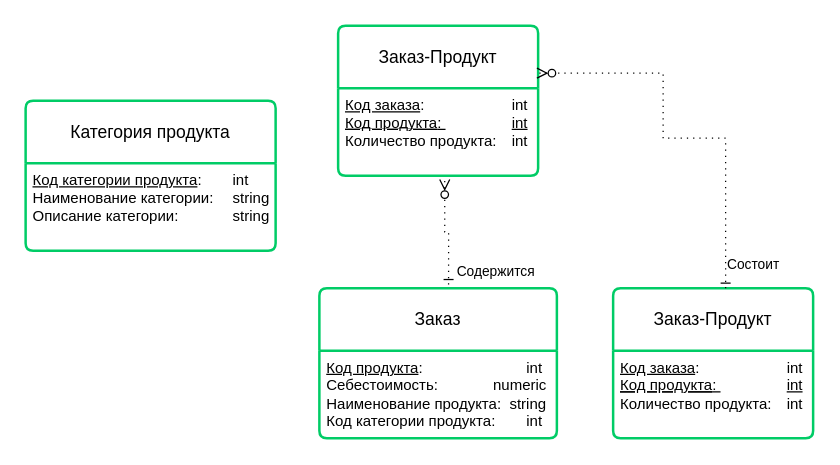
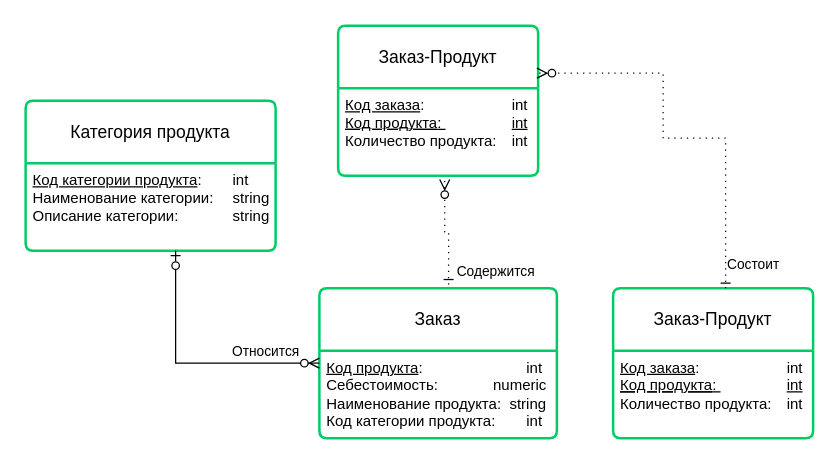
  <mxCell id="0" />
  <mxCell id="1" parent="0" />
  <mxCell id="2" value="Заказ-Продукт" style="swimlane;childLayout=stackLayout;horizontal=1;startSize=50;horizontalStack=0;rounded=1;fontSize=14;fontStyle=0;strokeWidth=2;resizeParent=0;resizeLast=1;shadow=0;dashed=0;align=center;arcSize=4;whiteSpace=wrap;html=1;strokeColor=#00CC66;" parent="1" vertex="1"><mxGeometry x="270" y="20" width="160" height="120" as="geometry" /></mxCell>
  <mxCell id="3" value="&lt;div style=&quot;text-align: justify;&quot;&gt;&lt;u style=&quot;background-color: transparent; color: light-dark(rgb(0, 0, 0), rgb(255, 255, 255));&quot;&gt;Код заказа&lt;/u&gt;&lt;span style=&quot;background-color: transparent; color: light-dark(rgb(0, 0, 0), rgb(255, 255, 255));&quot;&gt;: &lt;span style=&quot;white-space: pre;&quot;&gt;&#09;&lt;/span&gt;&lt;span style=&quot;white-space: pre;&quot;&gt;&#09;&lt;/span&gt;&lt;span style=&quot;white-space: pre;&quot;&gt;&#09;&lt;/span&gt;int&lt;/span&gt;&lt;/div&gt;&lt;u&gt;&lt;div style=&quot;text-align: justify;&quot;&gt;&lt;u style=&quot;background-color: transparent; color: light-dark(rgb(0, 0, 0), rgb(255, 255, 255));&quot;&gt;Код продукта&lt;/u&gt;&lt;span style=&quot;background-color: transparent; color: light-dark(rgb(0, 0, 0), rgb(255, 255, 255));&quot;&gt;: &lt;span style=&quot;white-space: pre;&quot;&gt;&#09;&lt;/span&gt;&lt;span style=&quot;white-space: pre;&quot;&gt;&#09;&lt;/span&gt;int&lt;/span&gt;&lt;/div&gt;&lt;/u&gt;&lt;div style=&quot;text-align: justify;&quot;&gt;&lt;span style=&quot;background-color: transparent; color: light-dark(rgb(0, 0, 0), rgb(255, 255, 255));&quot;&gt;Количество продукта:&lt;span style=&quot;white-space: pre;&quot;&gt;&#09;&lt;/span&gt;int&lt;/span&gt;&lt;/div&gt;" style="align=left;strokeColor=none;fillColor=none;spacingLeft=4;spacingRight=4;fontSize=12;verticalAlign=top;resizable=0;rotatable=0;part=1;html=1;whiteSpace=wrap;" parent="2" vertex="1"><mxGeometry y="50" width="160" height="70" as="geometry" /></mxCell>
  <mxCell id="4" value="Заказ-Продукт" style="swimlane;childLayout=stackLayout;horizontal=1;startSize=50;horizontalStack=0;rounded=1;fontSize=14;fontStyle=0;strokeWidth=2;resizeParent=0;resizeLast=1;shadow=0;dashed=0;align=center;arcSize=4;whiteSpace=wrap;html=1;strokeColor=#00CC66;" parent="1" vertex="1"><mxGeometry x="490" y="230" width="160" height="120" as="geometry" /></mxCell>
  <mxCell id="5" value="&lt;div style=&quot;text-align: justify;&quot;&gt;&lt;u style=&quot;background-color: transparent; color: light-dark(rgb(0, 0, 0), rgb(255, 255, 255));&quot;&gt;Код заказа&lt;/u&gt;&lt;span style=&quot;background-color: transparent; color: light-dark(rgb(0, 0, 0), rgb(255, 255, 255));&quot;&gt;: &lt;span style=&quot;white-space: pre;&quot;&gt;&#09;&lt;/span&gt;&lt;span style=&quot;white-space: pre;&quot;&gt;&#09;&lt;/span&gt;&lt;span style=&quot;white-space: pre;&quot;&gt;&#09;&lt;/span&gt;int&lt;/span&gt;&lt;/div&gt;&lt;u&gt;&lt;div style=&quot;text-align: justify;&quot;&gt;&lt;u style=&quot;background-color: transparent; color: light-dark(rgb(0, 0, 0), rgb(255, 255, 255));&quot;&gt;Код продукта&lt;/u&gt;&lt;span style=&quot;background-color: transparent; color: light-dark(rgb(0, 0, 0), rgb(255, 255, 255));&quot;&gt;: &lt;span style=&quot;white-space: pre;&quot;&gt;&#09;&lt;/span&gt;&lt;span style=&quot;white-space: pre;&quot;&gt;&#09;&lt;/span&gt;int&lt;/span&gt;&lt;/div&gt;&lt;/u&gt;&lt;div style=&quot;text-align: justify;&quot;&gt;&lt;span style=&quot;background-color: transparent; color: light-dark(rgb(0, 0, 0), rgb(255, 255, 255));&quot;&gt;Количество продукта:&lt;span style=&quot;white-space: pre;&quot;&gt;&#09;&lt;/span&gt;int&lt;/span&gt;&lt;/div&gt;" style="align=left;strokeColor=none;fillColor=none;spacingLeft=4;spacingRight=4;fontSize=12;verticalAlign=top;resizable=0;rotatable=0;part=1;html=1;whiteSpace=wrap;" parent="4" vertex="1"><mxGeometry y="50" width="160" height="70" as="geometry" /></mxCell>
  <mxCell id="6" value="" style="edgeStyle=orthogonalEdgeStyle;fontSize=12;html=1;endArrow=ERzeroToMany;startArrow=ERone;rounded=0;dashed=1;dashPattern=1 4;startFill=0;entryX=0.994;entryY=0.317;entryDx=0;entryDy=0;entryPerimeter=0;" parent="1" source="4" target="2" edge="1"><mxGeometry width="100" height="100" relative="1" as="geometry"><mxPoint x="810" y="240" as="sourcePoint" /><mxPoint x="530" y="53.96" as="targetPoint" /><Array as="points"><mxPoint x="580" y="110" /><mxPoint x="530" y="110" /><mxPoint x="530" y="58" /></Array></mxGeometry></mxCell>
  <mxCell id="7" value="Состоит" style="edgeLabel;html=1;align=center;verticalAlign=middle;resizable=0;points=[];rotation=0;" parent="6" vertex="1" connectable="0"><mxGeometry x="-0.13" y="-2" relative="1" as="geometry"><mxPoint x="41" y="102" as="offset" /></mxGeometry></mxCell>
  <mxCell id="8" value="Заказ" style="swimlane;childLayout=stackLayout;horizontal=1;startSize=50;horizontalStack=0;rounded=1;fontSize=14;fontStyle=0;strokeWidth=2;resizeParent=0;resizeLast=1;shadow=0;dashed=0;align=center;arcSize=4;whiteSpace=wrap;html=1;strokeColor=#00CC66;" vertex="1" parent="1"><mxGeometry x="255" y="230" width="190" height="120" as="geometry" /></mxCell>
  <mxCell id="9" value="&lt;div style=&quot;text-align: justify;&quot;&gt;&lt;u style=&quot;background-color: transparent; color: light-dark(rgb(0, 0, 0), rgb(255, 255, 255));&quot;&gt;Код продукта&lt;/u&gt;&lt;span style=&quot;background-color: transparent; color: light-dark(rgb(0, 0, 0), rgb(255, 255, 255));&quot;&gt;: &lt;span style=&quot;white-space: pre;&quot;&gt;&#09;&lt;/span&gt;&lt;span style=&quot;white-space: pre;&quot;&gt;&#09;&lt;span style=&quot;white-space: pre;&quot;&gt;&#09;&lt;/span&gt;&lt;/span&gt;int&lt;/span&gt;&lt;/div&gt;&lt;div style=&quot;text-align: justify;&quot;&gt;Себестоимость:&amp;nbsp;&lt;span style=&quot;white-space: pre;&quot;&gt;&#09;&lt;span style=&quot;white-space: pre;&quot;&gt;&#09;&lt;/span&gt;&lt;/span&gt;numeric&lt;/div&gt;&lt;div style=&quot;text-align: justify;&quot;&gt;&lt;span style=&quot;background-color: transparent; color: light-dark(rgb(0, 0, 0), rgb(255, 255, 255));&quot;&gt;Наименование продукта:&amp;nbsp; string&lt;/span&gt;&lt;/div&gt;&lt;div style=&quot;text-align: justify;&quot;&gt;&lt;span style=&quot;background-color: transparent; color: light-dark(rgb(0, 0, 0), rgb(255, 255, 255));&quot;&gt;Код категории продукта: &lt;span style=&quot;white-space: pre;&quot;&gt;&#09;&lt;/span&gt;int&lt;/span&gt;&lt;/div&gt;" style="align=left;strokeColor=none;fillColor=none;spacingLeft=4;spacingRight=4;fontSize=12;verticalAlign=top;resizable=0;rotatable=0;part=1;html=1;whiteSpace=wrap;" vertex="1" parent="8"><mxGeometry y="50" width="190" height="70" as="geometry" /></mxCell>
  <mxCell id="10" value="" style="edgeStyle=orthogonalEdgeStyle;fontSize=12;html=1;endArrow=ERzeroToMany;endFill=1;rounded=0;startArrow=ERone;startFill=0;dashed=1;dashPattern=1 4;exitX=0.544;exitY=-0.024;exitDx=0;exitDy=0;exitPerimeter=0;entryX=0.533;entryY=1.045;entryDx=0;entryDy=0;entryPerimeter=0;" edge="1" parent="1" source="8" target="3"><mxGeometry width="100" height="100" relative="1" as="geometry"><mxPoint x="110" y="200" as="sourcePoint" /><mxPoint x="203.53" y="47.12" as="targetPoint" /></mxGeometry></mxCell>
  <mxCell id="11" value="Содержится" style="edgeLabel;html=1;align=center;verticalAlign=middle;resizable=0;points=[];" vertex="1" connectable="0" parent="10"><mxGeometry x="-0.561" y="1" relative="1" as="geometry"><mxPoint x="38" y="8" as="offset" /></mxGeometry></mxCell>
  <mxCell id="12" value="Категория продукта" style="swimlane;childLayout=stackLayout;horizontal=1;startSize=50;horizontalStack=0;rounded=1;fontSize=14;fontStyle=0;strokeWidth=2;resizeParent=0;resizeLast=1;shadow=0;dashed=0;align=center;arcSize=4;whiteSpace=wrap;html=1;strokeColor=#00CC66;" vertex="1" parent="1"><mxGeometry x="20" y="80" width="200" height="120" as="geometry" /></mxCell>
  <mxCell id="13" value="&lt;div style=&quot;text-align: justify;&quot;&gt;&lt;span style=&quot;background-color: transparent; color: light-dark(rgb(0, 0, 0), rgb(255, 255, 255));&quot;&gt;&lt;u&gt;Код категории продукта&lt;/u&gt;:&lt;span style=&quot;white-space: pre;&quot;&gt;&#09;&lt;/span&gt;&lt;/span&gt;&lt;span style=&quot;background-color: transparent; color: light-dark(rgb(0, 0, 0), rgb(255, 255, 255));&quot;&gt;int&lt;/span&gt;&lt;/div&gt;&lt;div style=&quot;text-align: justify;&quot;&gt;Наименование категории: &lt;span style=&quot;white-space: pre;&quot;&gt;&#09;&lt;/span&gt;string&lt;/div&gt;&lt;div style=&quot;text-align: justify;&quot;&gt;Описание категории: &lt;span style=&quot;white-space: pre;&quot;&gt;&#09;&lt;/span&gt;&lt;span style=&quot;white-space: pre;&quot;&gt;&#09;&lt;/span&gt;string&lt;/div&gt;" style="align=left;strokeColor=none;fillColor=none;spacingLeft=4;spacingRight=4;fontSize=12;verticalAlign=top;resizable=0;rotatable=0;part=1;html=1;whiteSpace=wrap;" vertex="1" parent="12"><mxGeometry y="50" width="200" height="70" as="geometry" /></mxCell>
+ <mxCell id="14" value="" style="edgeStyle=orthogonalEdgeStyle;fontSize=12;html=1;endArrow=ERzeroToMany;endFill=1;rounded=0;startArrow=ERzeroToOne;startFill=0;" edge="1" parent="1" source="12" target="8"><mxGeometry width="100" height="100" relative="1" as="geometry"><mxPoint x="-10" y="300" as="sourcePoint" /><mxPoint y="200" as="targetPoint" x="90" /><Array as="points"><mxPoint x="140" y="290" /></Array></mxGeometry></mxCell>
+ <mxCell id="15" value="Относится" style="edgeLabel;html=1;align=center;verticalAlign=middle;resizable=0;points=[];" vertex="1" connectable="0" parent="14"><mxGeometry x="0.752" relative="1" as="geometry"><mxPoint x="-19" y="-10" as="offset" /></mxGeometry></mxCell>
